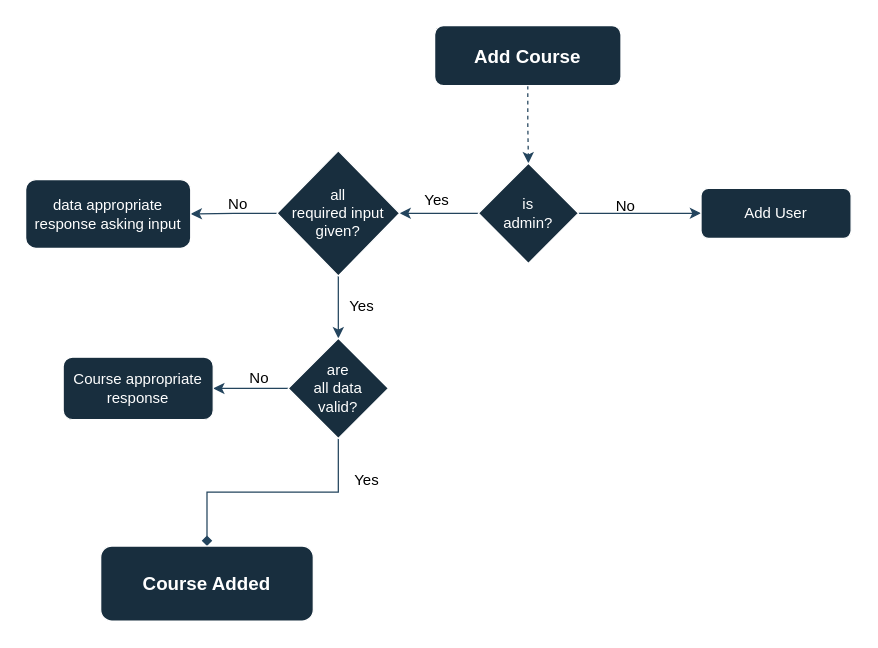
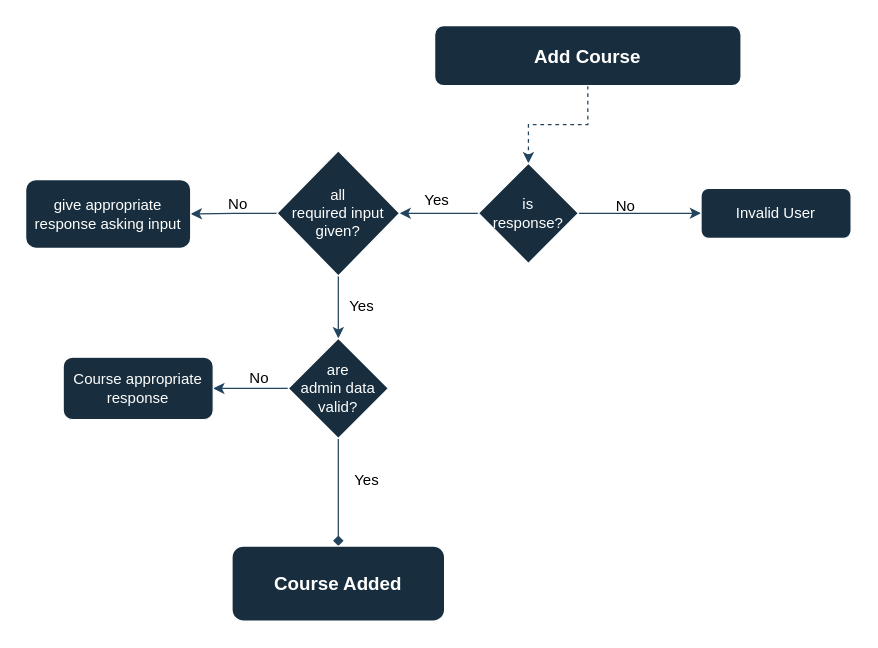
  <mxCell id="0" />
  <mxCell id="1" parent="0" />
  <mxCell id="2" value="" style="edgeStyle=orthogonalEdgeStyle;rounded=0;orthogonalLoop=1;jettySize=auto;html=1;strokeColor=#23445D;dashed=1;" edge="1" parent="1" source="3" target="7"><mxGeometry relative="1" as="geometry" /></mxCell>
- <mxCell id="3" value="Add Course" style="rounded=1;whiteSpace=wrap;html=1;fontSize=15;glass=0;strokeWidth=1;shadow=0;labelBackgroundColor=none;fillColor=#182E3E;strokeColor=#FFFFFF;fontColor=#FFFFFF;fontStyle=1" vertex="1" parent="1"><mxGeometry x="347" y="20" width="149" height="48" as="geometry" /></mxCell>
+ <mxCell id="3" value="Add Course" style="rounded=1;whiteSpace=wrap;html=1;fontSize=15;glass=0;strokeWidth=1;shadow=0;labelBackgroundColor=none;fillColor=#182E3E;strokeColor=#FFFFFF;fontColor=#FFFFFF;fontStyle=1" vertex="1" parent="1"><mxGeometry x="347" y="20" width="245" height="48" as="geometry" /></mxCell>
  <mxCell id="4" value="" style="edgeStyle=orthogonalEdgeStyle;rounded=0;orthogonalLoop=1;jettySize=auto;html=1;strokeColor=#23445D;" edge="1" parent="1"><mxGeometry relative="1" as="geometry"><mxPoint x="462" y="170" as="sourcePoint" /><mxPoint x="560" y="170" as="targetPoint" /></mxGeometry></mxCell>
- <mxCell id="5" value="Add User" style="rounded=1;whiteSpace=wrap;html=1;strokeColor=#FFFFFF;fontColor=#FFFFFF;fillColor=#182E3E;" vertex="1" parent="1"><mxGeometry x="560" y="150" width="120" height="40" as="geometry" /></mxCell>
+ <mxCell id="5" value="Invalid User" style="rounded=1;whiteSpace=wrap;html=1;strokeColor=#FFFFFF;fontColor=#FFFFFF;fillColor=#182E3E;" vertex="1" parent="1"><mxGeometry x="560" y="150" width="120" height="40" as="geometry" /></mxCell>
  <mxCell id="6" value="" style="edgeStyle=orthogonalEdgeStyle;rounded=0;orthogonalLoop=1;jettySize=auto;html=1;strokeColor=#23445D;" edge="1" parent="1" source="7" target="11"><mxGeometry relative="1" as="geometry" /></mxCell>
- <mxCell id="7" value="is &lt;br&gt;admin?" style="rhombus;whiteSpace=wrap;html=1;strokeColor=#FFFFFF;fontColor=#FFFFFF;fillColor=#182E3E;" vertex="1" parent="1"><mxGeometry x="382" y="130" width="80" height="80" as="geometry" /></mxCell>
+ <mxCell id="7" value="is &lt;br&gt;response?" style="rhombus;whiteSpace=wrap;html=1;strokeColor=#FFFFFF;fontColor=#FFFFFF;fillColor=#182E3E;" vertex="1" parent="1"><mxGeometry x="382" y="130" width="80" height="80" as="geometry" /></mxCell>
  <mxCell id="8" value="No" style="text;html=1;strokeColor=none;fillColor=none;align=center;verticalAlign=middle;whiteSpace=wrap;rounded=0;fontColor=default;" vertex="1" parent="1"><mxGeometry x="470" y="150" width="60" height="30" as="geometry" /></mxCell>
  <mxCell id="9" value="" style="edgeStyle=orthogonalEdgeStyle;rounded=0;orthogonalLoop=1;jettySize=auto;html=1;strokeColor=#23445D;" edge="1" parent="1" source="11" target="13"><mxGeometry relative="1" as="geometry" /></mxCell>
  <mxCell id="10" value="" style="edgeStyle=orthogonalEdgeStyle;rounded=0;orthogonalLoop=1;jettySize=auto;html=1;strokeColor=#23445D;" edge="1" parent="1" source="11" target="17"><mxGeometry relative="1" as="geometry" /></mxCell>
  <mxCell id="11" value="all &lt;br&gt;required input given?" style="rhombus;whiteSpace=wrap;html=1;strokeColor=#FFFFFF;fontColor=#FFFFFF;fillColor=#182E3E;" vertex="1" parent="1"><mxGeometry x="221" y="120" width="98" height="100" as="geometry" /></mxCell>
  <mxCell id="12" value="Yes" style="text;html=1;strokeColor=none;fillColor=none;align=center;verticalAlign=middle;whiteSpace=wrap;rounded=0;fontColor=default;" vertex="1" parent="1"><mxGeometry x="319" y="145" width="60" height="30" as="geometry" /></mxCell>
- <mxCell id="13" value="data appropriate response asking input" style="rounded=1;whiteSpace=wrap;html=1;fillColor=#182E3E;strokeColor=#FFFFFF;fontColor=#FFFFFF;" vertex="1" parent="1"><mxGeometry x="20" y="143" width="132" height="55" as="geometry" /></mxCell>
+ <mxCell id="13" value="give appropriate response asking input" style="rounded=1;whiteSpace=wrap;html=1;fillColor=#182E3E;strokeColor=#FFFFFF;fontColor=#FFFFFF;" vertex="1" parent="1"><mxGeometry x="20" y="143" width="132" height="55" as="geometry" /></mxCell>
  <mxCell id="14" value="No" style="text;html=1;strokeColor=none;fillColor=none;align=center;verticalAlign=middle;whiteSpace=wrap;rounded=0;fontColor=default;" vertex="1" parent="1"><mxGeometry x="160" y="148" width="60" height="30" as="geometry" /></mxCell>
  <mxCell id="15" value="" style="edgeStyle=orthogonalEdgeStyle;rounded=0;orthogonalLoop=1;jettySize=auto;html=1;strokeColor=#23445D;" edge="1" parent="1" source="17" target="19"><mxGeometry relative="1" as="geometry" /></mxCell>
  <mxCell id="16" value="" style="edgeStyle=orthogonalEdgeStyle;rounded=0;orthogonalLoop=1;jettySize=auto;html=1;strokeColor=#23445D;endArrow=diamond;" edge="1" parent="1" source="17" target="21"><mxGeometry relative="1" as="geometry" /></mxCell>
- <mxCell id="17" value="are &lt;br&gt;all data &lt;br&gt;valid?" style="rhombus;whiteSpace=wrap;html=1;fillColor=#182E3E;strokeColor=#FFFFFF;fontColor=#FFFFFF;" vertex="1" parent="1"><mxGeometry x="230" y="270" width="80" height="80" as="geometry" /></mxCell>
+ <mxCell id="17" value="are &lt;br&gt;admin data &lt;br&gt;valid?" style="rhombus;whiteSpace=wrap;html=1;fillColor=#182E3E;strokeColor=#FFFFFF;fontColor=#FFFFFF;" vertex="1" parent="1"><mxGeometry x="230" y="270" width="80" height="80" as="geometry" /></mxCell>
  <mxCell id="18" value="Yes" style="text;html=1;strokeColor=none;fillColor=none;align=center;verticalAlign=middle;whiteSpace=wrap;rounded=0;fontColor=default;" vertex="1" parent="1"><mxGeometry x="259" y="230" width="60" height="30" as="geometry" /></mxCell>
  <mxCell id="19" value="Course appropriate response" style="rounded=1;whiteSpace=wrap;html=1;fillColor=#182E3E;strokeColor=#FFFFFF;fontColor=#FFFFFF;" vertex="1" parent="1"><mxGeometry x="50" y="285" width="120" height="50" as="geometry" /></mxCell>
  <mxCell id="20" value="No" style="text;html=1;strokeColor=none;fillColor=none;align=center;verticalAlign=middle;whiteSpace=wrap;rounded=0;fontColor=default;" vertex="1" parent="1"><mxGeometry x="177" y="287" width="60" height="30" as="geometry" /></mxCell>
- <mxCell id="21" value="Course Added" style="rounded=1;whiteSpace=wrap;html=1;fillColor=#182E3E;strokeColor=#FFFFFF;fontColor=#FFFFFF;fontSize=15;fontStyle=1" vertex="1" parent="1"><mxGeometry x="80" y="436" width="170" height="60" as="geometry" /></mxCell>
+ <mxCell id="21" value="Course Added" style="rounded=1;whiteSpace=wrap;html=1;fillColor=#182E3E;strokeColor=#FFFFFF;fontColor=#FFFFFF;fontSize=15;fontStyle=1" vertex="1" parent="1"><mxGeometry x="185" y="436" width="170" height="60" as="geometry" /></mxCell>
  <mxCell id="22" value="Yes" style="text;html=1;strokeColor=none;fillColor=none;align=center;verticalAlign=middle;whiteSpace=wrap;rounded=0;fontColor=default;" vertex="1" parent="1"><mxGeometry x="263" y="369" width="60" height="30" as="geometry" /></mxCell>
